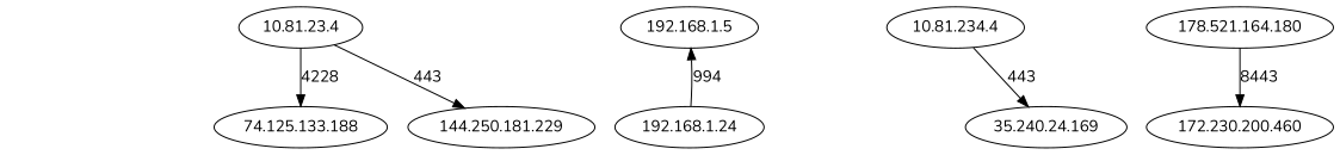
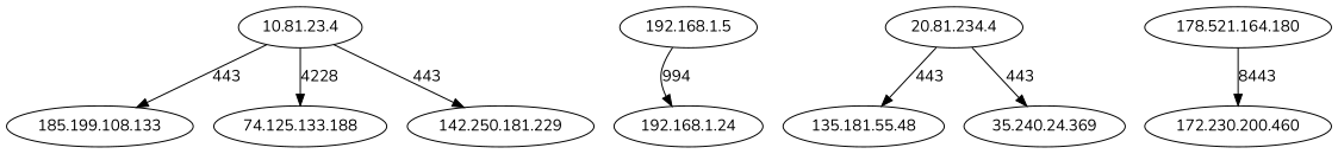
  digraph {
    fontname=Nunito
    node [fontname=Nunito]
    edge [fontname=Nunito]
    "10.81.23.4"
+   "185.199.108.133"
    "74.125.133.188"
-   "142.250.181.229" [label="144.250.181.229"]
+   "142.250.181.229"
    "192.168.1.5"
    "192.168.1.24"
-   "10.81.234.4"
-   "35.240.24.169"
+   "10.81.234.4" [label="20.81.234.4"]
+   "135.181.55.48"
+   "35.240.24.169" [label="35.240.24.369"]
    "178.521.164.180"
    "172.230.200.460"
+   "10.81.23.4" -> "185.199.108.133" [label=443]
    "10.81.23.4" -> "74.125.133.188" [label=4228]
    "10.81.23.4" -> "142.250.181.229" [label=443]
-   "192.168.1.24" -> "192.168.1.5" [label=994]
+   "192.168.1.5" -> "192.168.1.24" [label=994]
+   "10.81.234.4" -> "135.181.55.48" [label=443]
    "10.81.234.4" -> "35.240.24.169" [label=443]
    "178.521.164.180" -> "172.230.200.460" [label=8443]
  }
